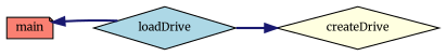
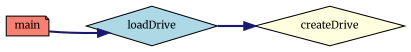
  digraph {
    fontname=Merriweather
    rankdir=RL
    node [color=black fontname=Merriweather fontsize=10 shape=diamond style=filled]
    edge [color=midnightblue dir=back fontname=Merriweather fontsize=10 labelfontname=Helvetica labelfontsize=10 style=bold]
    n1 [fillcolor=lightyellow fontcolor=black height=0.2 label=createDrive width=0.4]
    n2 [fillcolor=lightblue height=0.2 label=loadDrive width=0.4]
    n3 [fillcolor=salmon height=0.2 label=main shape=note width=0.4]
    n1 -> n2
-   n3 -> n2
+   n2 -> n3
  }
